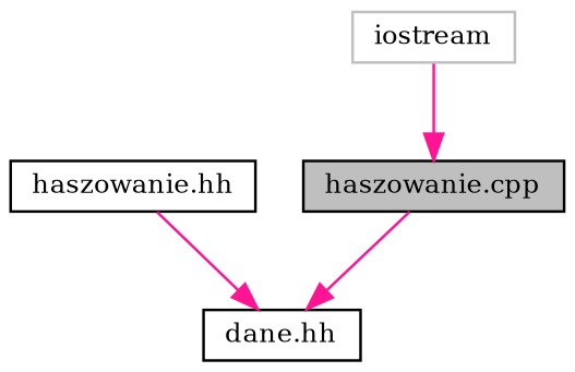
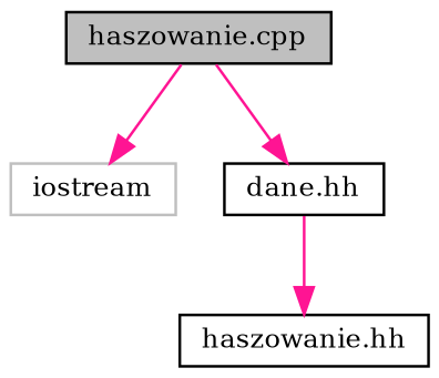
  digraph {
    fontname="DejaVu Serif"
    node [color=black fillcolor=white fontname="DejaVu Serif" fontsize=10 shape=record style=filled]
    edge [color=deeppink fontname="DejaVu Serif" fontsize=10 labelfontname=Helvetica labelfontsize=10 style=solid]
    n1 [fillcolor=grey75 fontcolor=black height=0.2 label="haszowanie.cpp" width=0.4]
    n2 [color=grey75 height=0.2 label=iostream width=0.4]
    n3 [height=0.2 label="dane.hh" width=0.4]
    n4 [height=0.2 label="haszowanie.hh" width=0.4]
-   n2 -> n1
+   n1 -> n2
    n1 -> n3
-   n4 -> n3
+   n3 -> n4
  }
